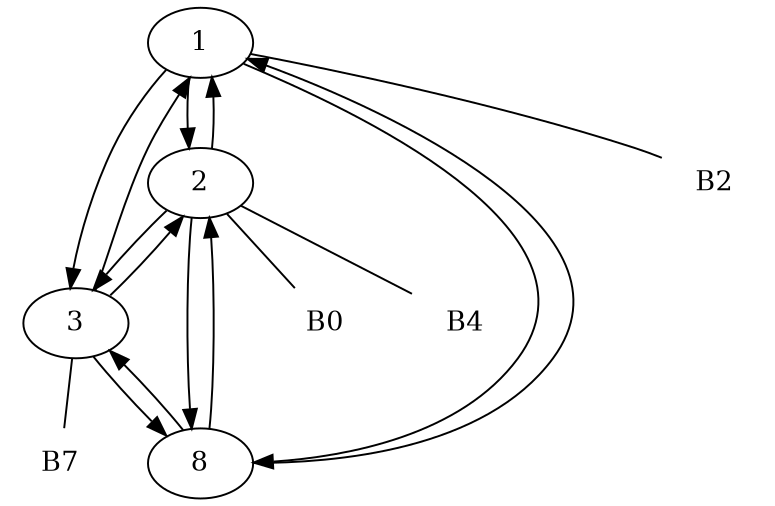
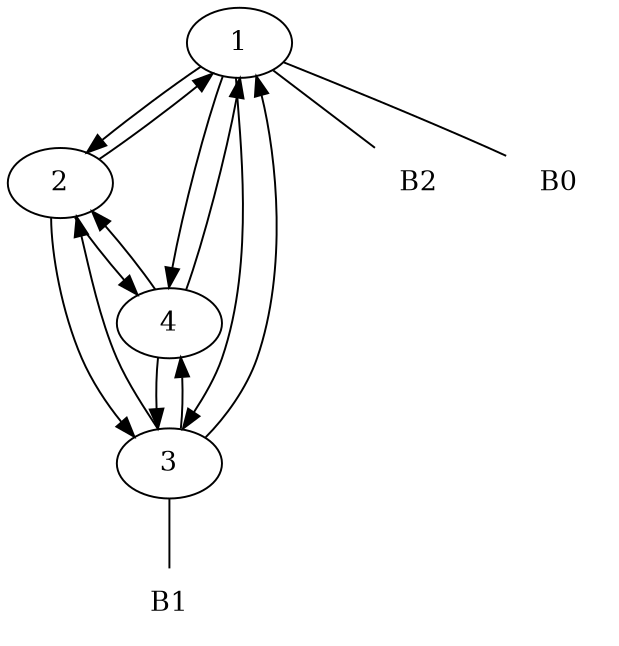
  graph {
    edge [dir=forward]
    1
    2
    3
-   4 [label=8]
-   B1 [shape=none label=B7]
+   4
+   B1 [shape=none]
    B2 [shape=none]
    n7 [label=B0 shape=none]
-   B4 [shape=none]
    subgraph sub_1 {
      1
      2
      3
      4
    }
    subgraph sub_2 {
      2
      B1
      B2
      n7
-     B4
    }
    1 -- 2
    1 -- 3
    1 -- 4
    1 -- B2 [dir=""]
    2 -- 1
    2 -- 3
    2 -- 4
-   2 -- n7 [dir=""]
-   2 -- B4 [dir=""]
+   1 -- n7 [dir=""]
    3 -- 1
    3 -- 2
    3 -- 4
    3 -- B1 [dir=""]
    4 -- 1
    4 -- 2
    4 -- 3
  }
